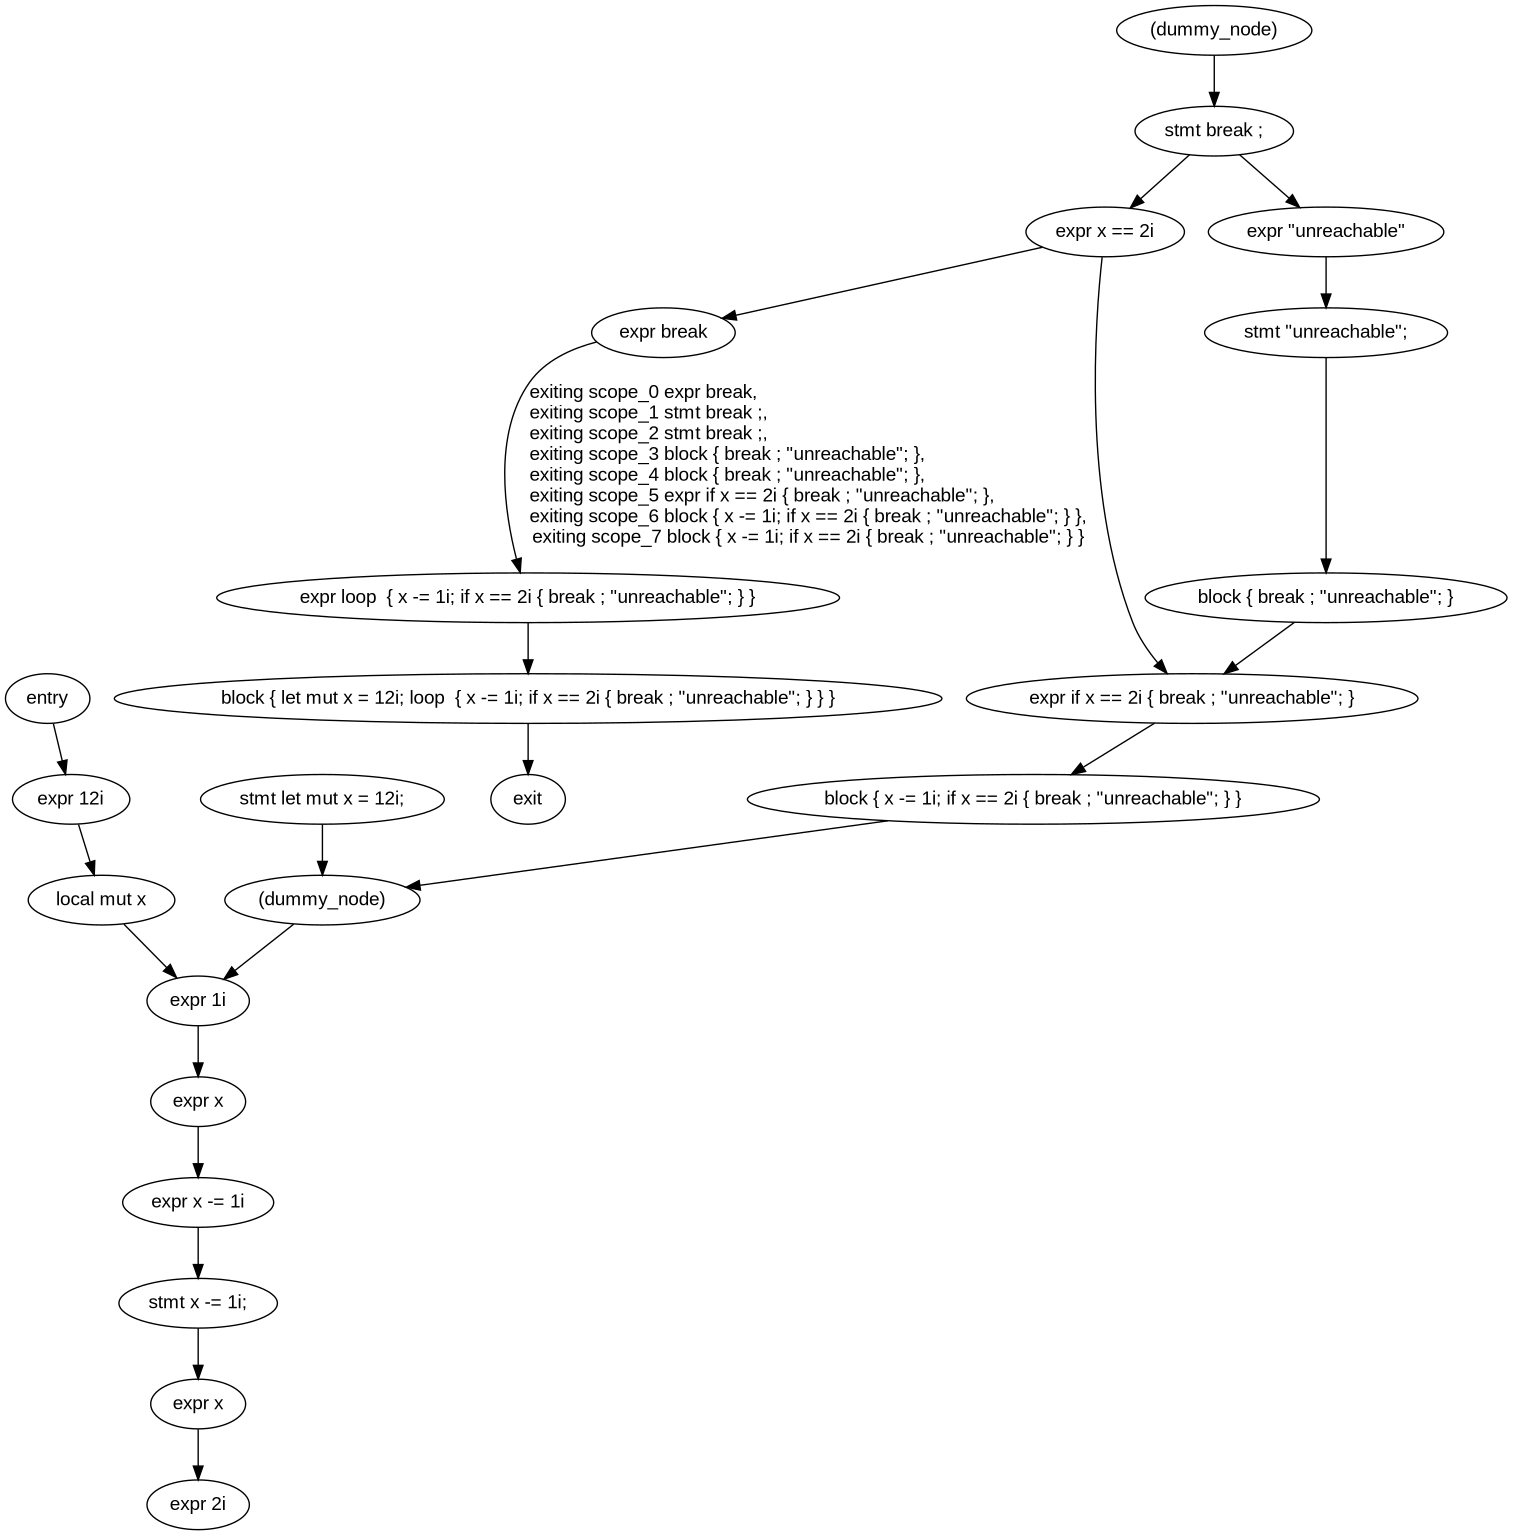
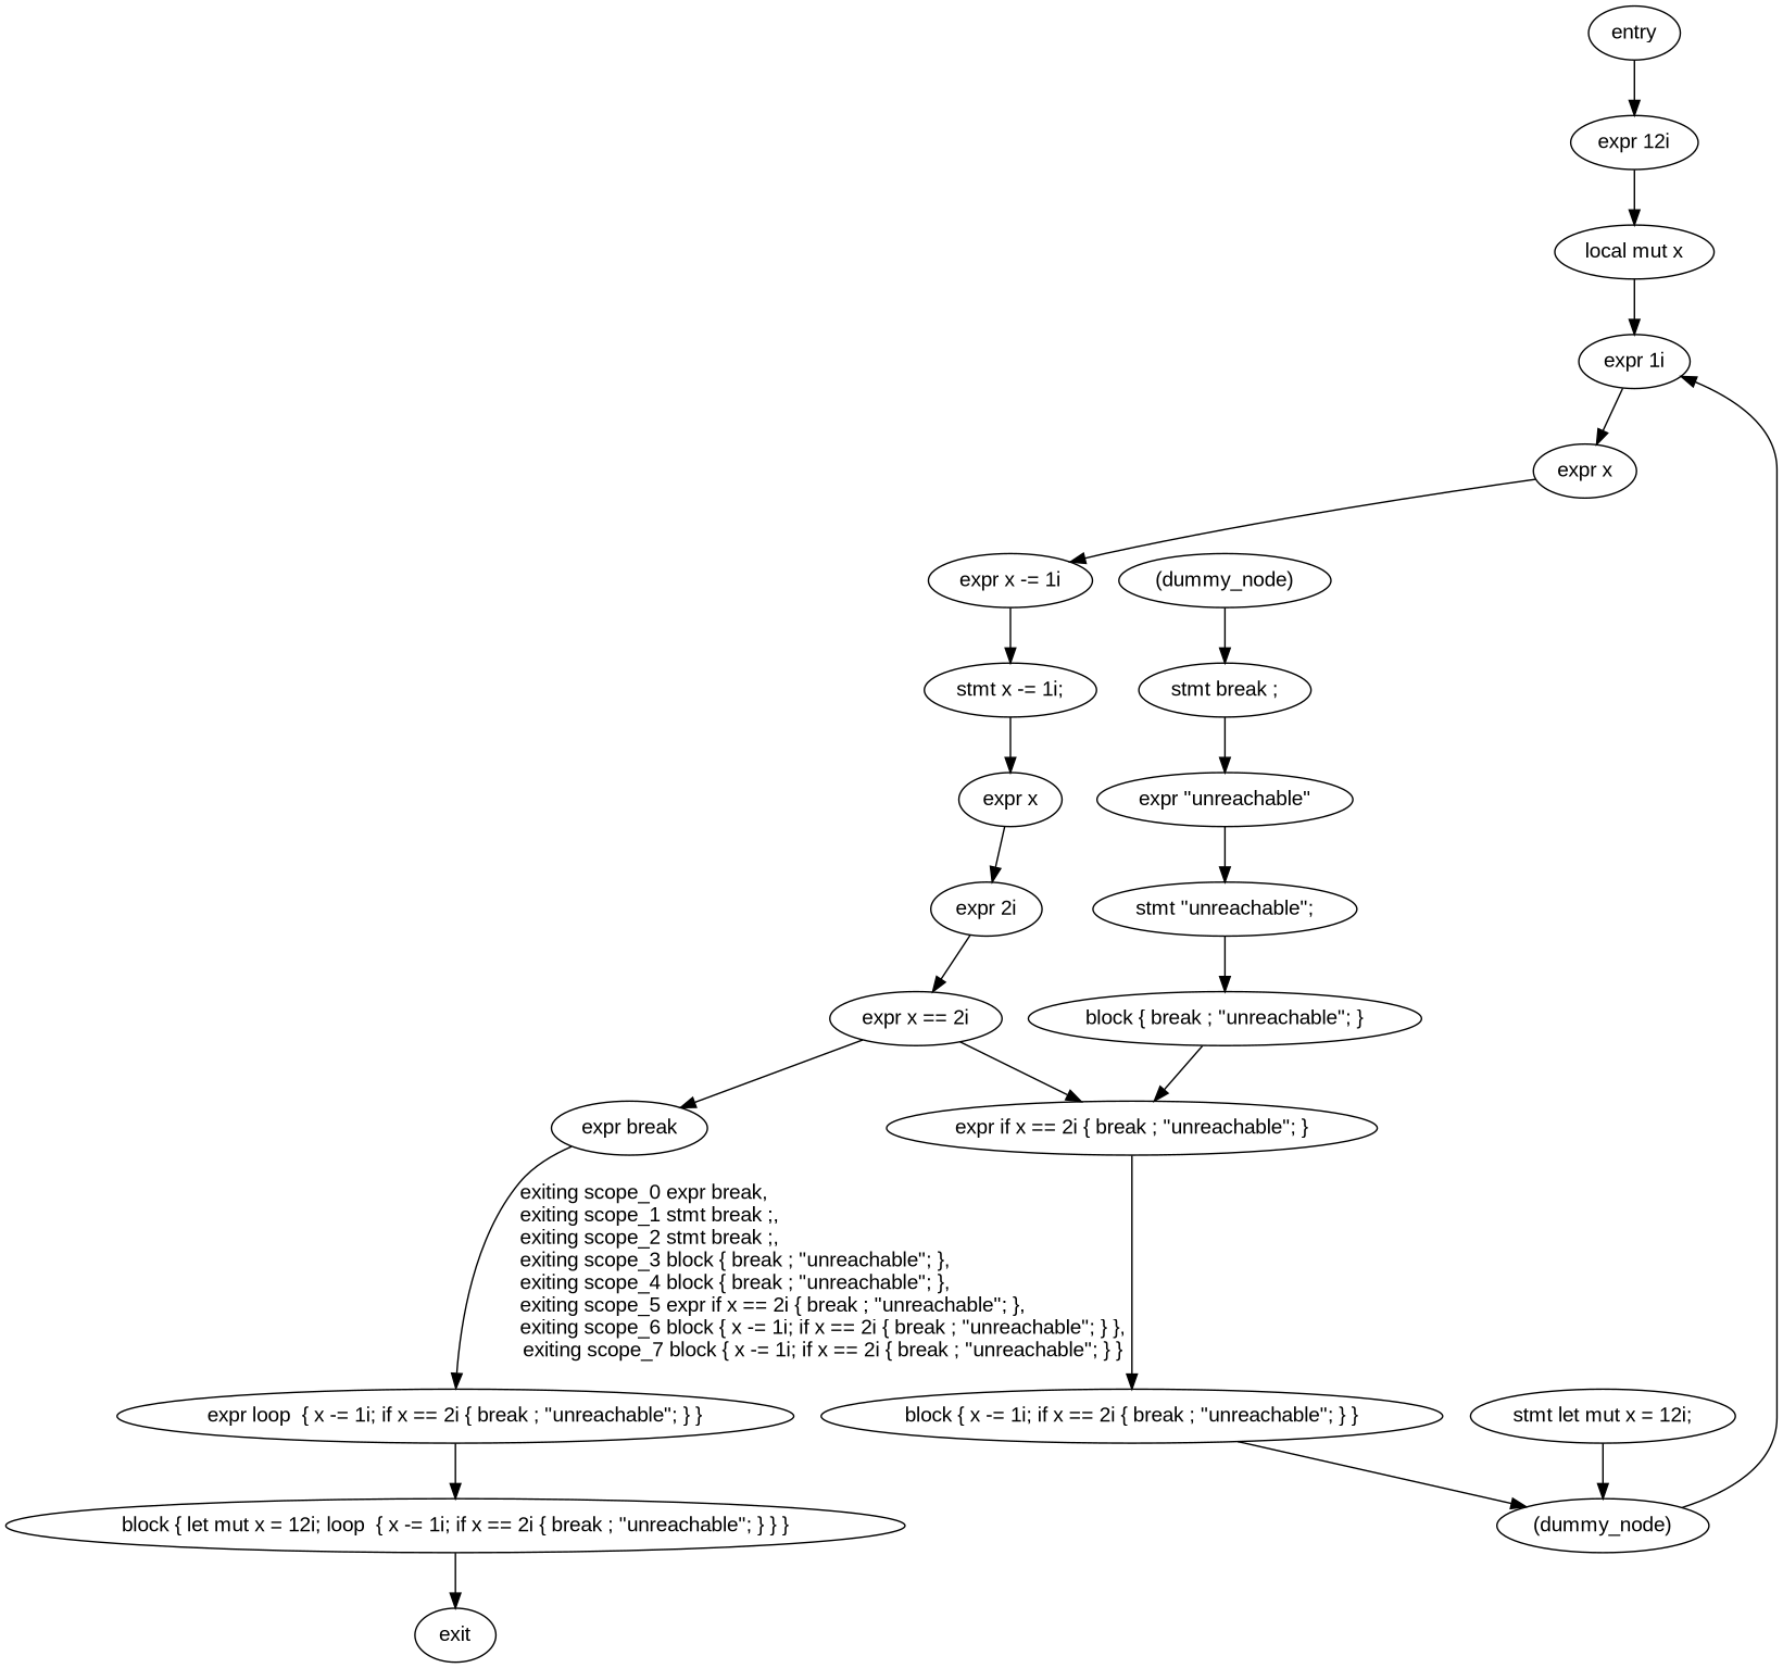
  digraph {
    fontname="Liberation Sans"
    node [fontname="Liberation Sans"]
    edge [fontname="Liberation Sans"]
    n1 [label=entry]
    n2 [label="expr 12i"]
    n3 [label="local mut x"]
    n4 [label=exit]
    n5 [label="expr 1i"]
    n6 [label="stmt let mut x = 12i;"]
    n7 [label="(dummy_node)"]
    n8 [label="expr x"]
    n9 [label="expr loop  { x -= 1i; if x == 2i { break ; \"unreachable\"; } }"]
    n10 [label="block { let mut x = 12i; loop  { x -= 1i; if x == 2i { break ; \"unreachable\"; } } }"]
    n11 [label="expr x -= 1i"]
    n12 [label="stmt x -= 1i;"]
    n13 [label="expr x"]
    n14 [label="expr 2i"]
    n15 [label="expr x == 2i"]
    n16 [label="expr break"]
    n17 [label="expr if x == 2i { break ; \"unreachable\"; }"]
    n18 [label="block { x -= 1i; if x == 2i { break ; \"unreachable\"; } }"]
    n19 [label="(dummy_node)"]
    n20 [label="stmt break ;"]
    n21 [label="expr \"unreachable\""]
    n22 [label="stmt \"unreachable\";"]
    n23 [label="block { break ; \"unreachable\"; }"]
    n1 -> n2
    n2 -> n3
    n3 -> n5
    n5 -> n8
    n6 -> n7
    n7 -> n5
    n8 -> n11
    n9 -> n10
    n10 -> n4
    n11 -> n12
    n12 -> n13
    n13 -> n14
-   n20 -> n15
+   n14 -> n15
    n15 -> n16
    n15 -> n17
    n16 -> n9 [label="exiting scope_0 expr break,\lexiting scope_1 stmt break ;,\lexiting scope_2 stmt break ;,\lexiting scope_3 block { break ; \"unreachable\"; },\lexiting scope_4 block { break ; \"unreachable\"; },\lexiting scope_5 expr if x == 2i { break ; \"unreachable\"; },\lexiting scope_6 block { x -= 1i; if x == 2i { break ; \"unreachable\"; } },\lexiting scope_7 block { x -= 1i; if x == 2i { break ; \"unreachable\"; } }"]
    n17 -> n18
    n18 -> n7
    n19 -> n20
    n20 -> n21
    n21 -> n22
    n22 -> n23
    n23 -> n17
  }
